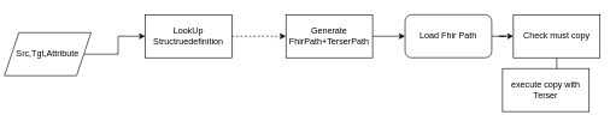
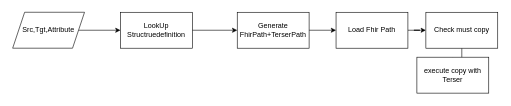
  <mxCell id="0" />
  <mxCell id="1" parent="0" />
  <mxCell id="2" style="edgeStyle=orthogonalEdgeStyle;rounded=0;orthogonalLoop=1;jettySize=auto;html=1;" edge="1" parent="1" source="3" target="5"><mxGeometry relative="1" as="geometry" /></mxCell>
- <mxCell id="3" value="Src,Tgt,Attribute" style="shape=parallelogram;perimeter=parallelogramPerimeter;whiteSpace=wrap;html=1;fixedSize=1;" vertex="1" parent="1"><mxGeometry x="5" y="45" width="120" height="60" as="geometry" /></mxCell>
- <mxCell id="4" style="edgeStyle=orthogonalEdgeStyle;rounded=0;orthogonalLoop=1;jettySize=auto;html=1;dashed=1;" edge="1" parent="1" source="5" target="7"><mxGeometry relative="1" as="geometry" /></mxCell>
+ <mxCell id="3" value="Src,Tgt,Attribute" style="shape=parallelogram;perimeter=parallelogramPerimeter;whiteSpace=wrap;html=1;fixedSize=1;" vertex="1" parent="1"><mxGeometry x="20" y="20" width="120" height="60" as="geometry" /></mxCell>
+ <mxCell id="4" style="edgeStyle=orthogonalEdgeStyle;rounded=0;orthogonalLoop=1;jettySize=auto;html=1;" edge="1" parent="1" source="5" target="7"><mxGeometry relative="1" as="geometry" /></mxCell>
  <mxCell id="5" value="LookUp Structruedefinition" style="rounded=0;whiteSpace=wrap;html=1;" vertex="1" parent="1"><mxGeometry x="200" y="20" width="120" height="60" as="geometry" /></mxCell>
  <mxCell id="6" value="" style="edgeStyle=orthogonalEdgeStyle;rounded=0;orthogonalLoop=1;jettySize=auto;html=1;" edge="1" parent="1" source="7" target="9"><mxGeometry relative="1" as="geometry" /></mxCell>
  <mxCell id="7" value="Generate FhirPath+TerserPath" style="rounded=0;whiteSpace=wrap;html=1;" vertex="1" parent="1"><mxGeometry x="395" y="20" width="120" height="60" as="geometry" /></mxCell>
  <mxCell id="8" value="" style="edgeStyle=orthogonalEdgeStyle;rounded=0;orthogonalLoop=1;jettySize=auto;html=1;" edge="1" parent="1" source="9" target="11"><mxGeometry relative="1" as="geometry" /></mxCell>
- <mxCell id="9" value="Load Fhir Path" style="whiteSpace=wrap;html=1;rounded=1;" vertex="1" parent="1"><mxGeometry x="560" y="20" width="120" height="60" as="geometry" /></mxCell>
+ <mxCell id="9" value="Load Fhir Path" style="rounded=0;whiteSpace=wrap;html=1;" vertex="1" parent="1"><mxGeometry x="560" y="20" width="120" height="60" as="geometry" /></mxCell>
  <mxCell id="10" value="" style="edgeStyle=orthogonalEdgeStyle;rounded=0;orthogonalLoop=1;jettySize=auto;html=1;" edge="1" parent="1" source="11" target="12"><mxGeometry relative="1" as="geometry" /></mxCell>
  <mxCell id="11" value="Check must copy" style="whiteSpace=wrap;html=1;rounded=0;" vertex="1" parent="1"><mxGeometry x="710" y="20" width="120" height="60" as="geometry" /></mxCell>
  <mxCell id="12" value="execute copy with Terser" style="whiteSpace=wrap;html=1;rounded=0;" vertex="1" parent="1"><mxGeometry x="695" y="95" width="120" height="60" as="geometry" /></mxCell>
